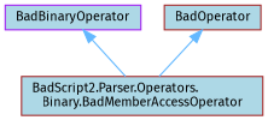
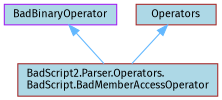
  digraph {
    fontname="Fira Sans"
    node [color=brown fillcolor=lightblue fontname="Fira Sans" fontsize=10 shape=box style=filled]
    edge [color=steelblue1 dir=back fontname="Fira Sans" fontsize=10 labelfontname=Helvetica labelfontsize=10 style=solid]
-   n1 [fontcolor=black height=0.2 label="BadScript2.Parser.Operators.\lBinary.BadMemberAccessOperator" width=0.4]
+   n1 [fontcolor=black height=0.2 label="BadScript2.Parser.Operators.\lBadScript.BadMemberAccessOperator" width=0.4]
    n2 [color=purple height=0.2 label=BadBinaryOperator width=0.4]
-   n3 [height=0.2 label=BadOperator width=0.4]
+   n3 [height=0.2 label=Operators width=0.4]
    n2 -> n1
    n3 -> n1
  }
